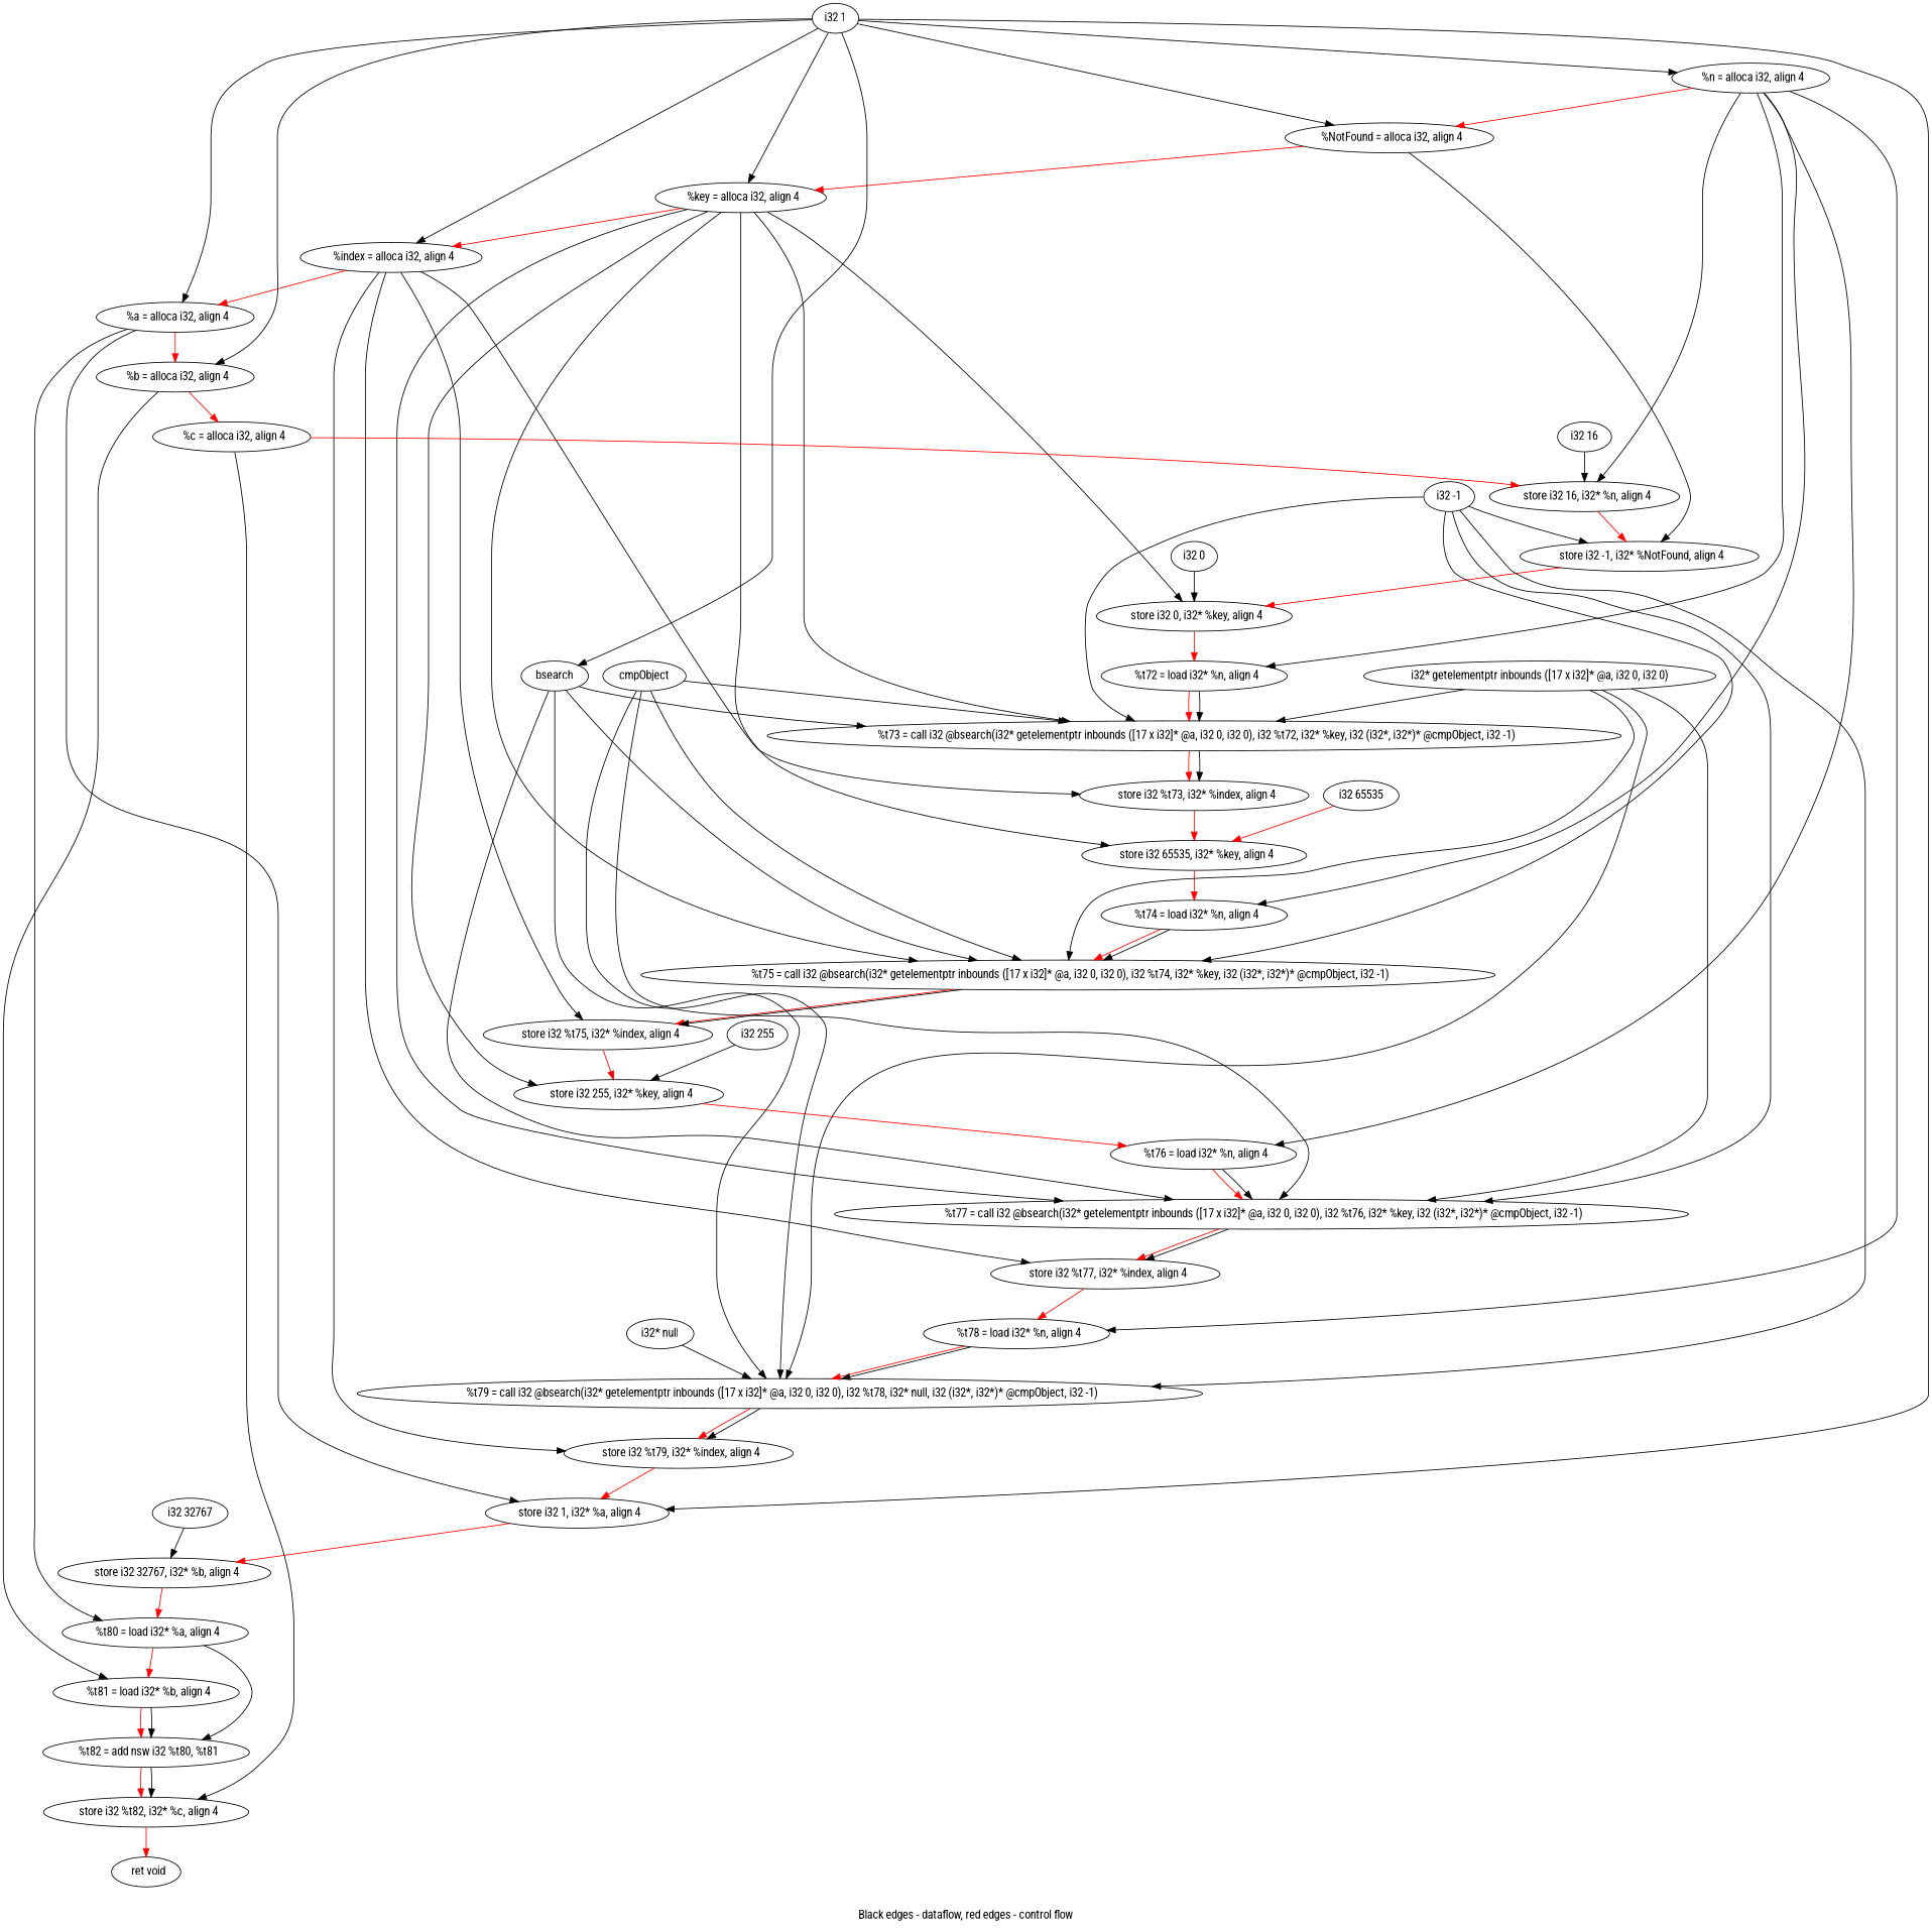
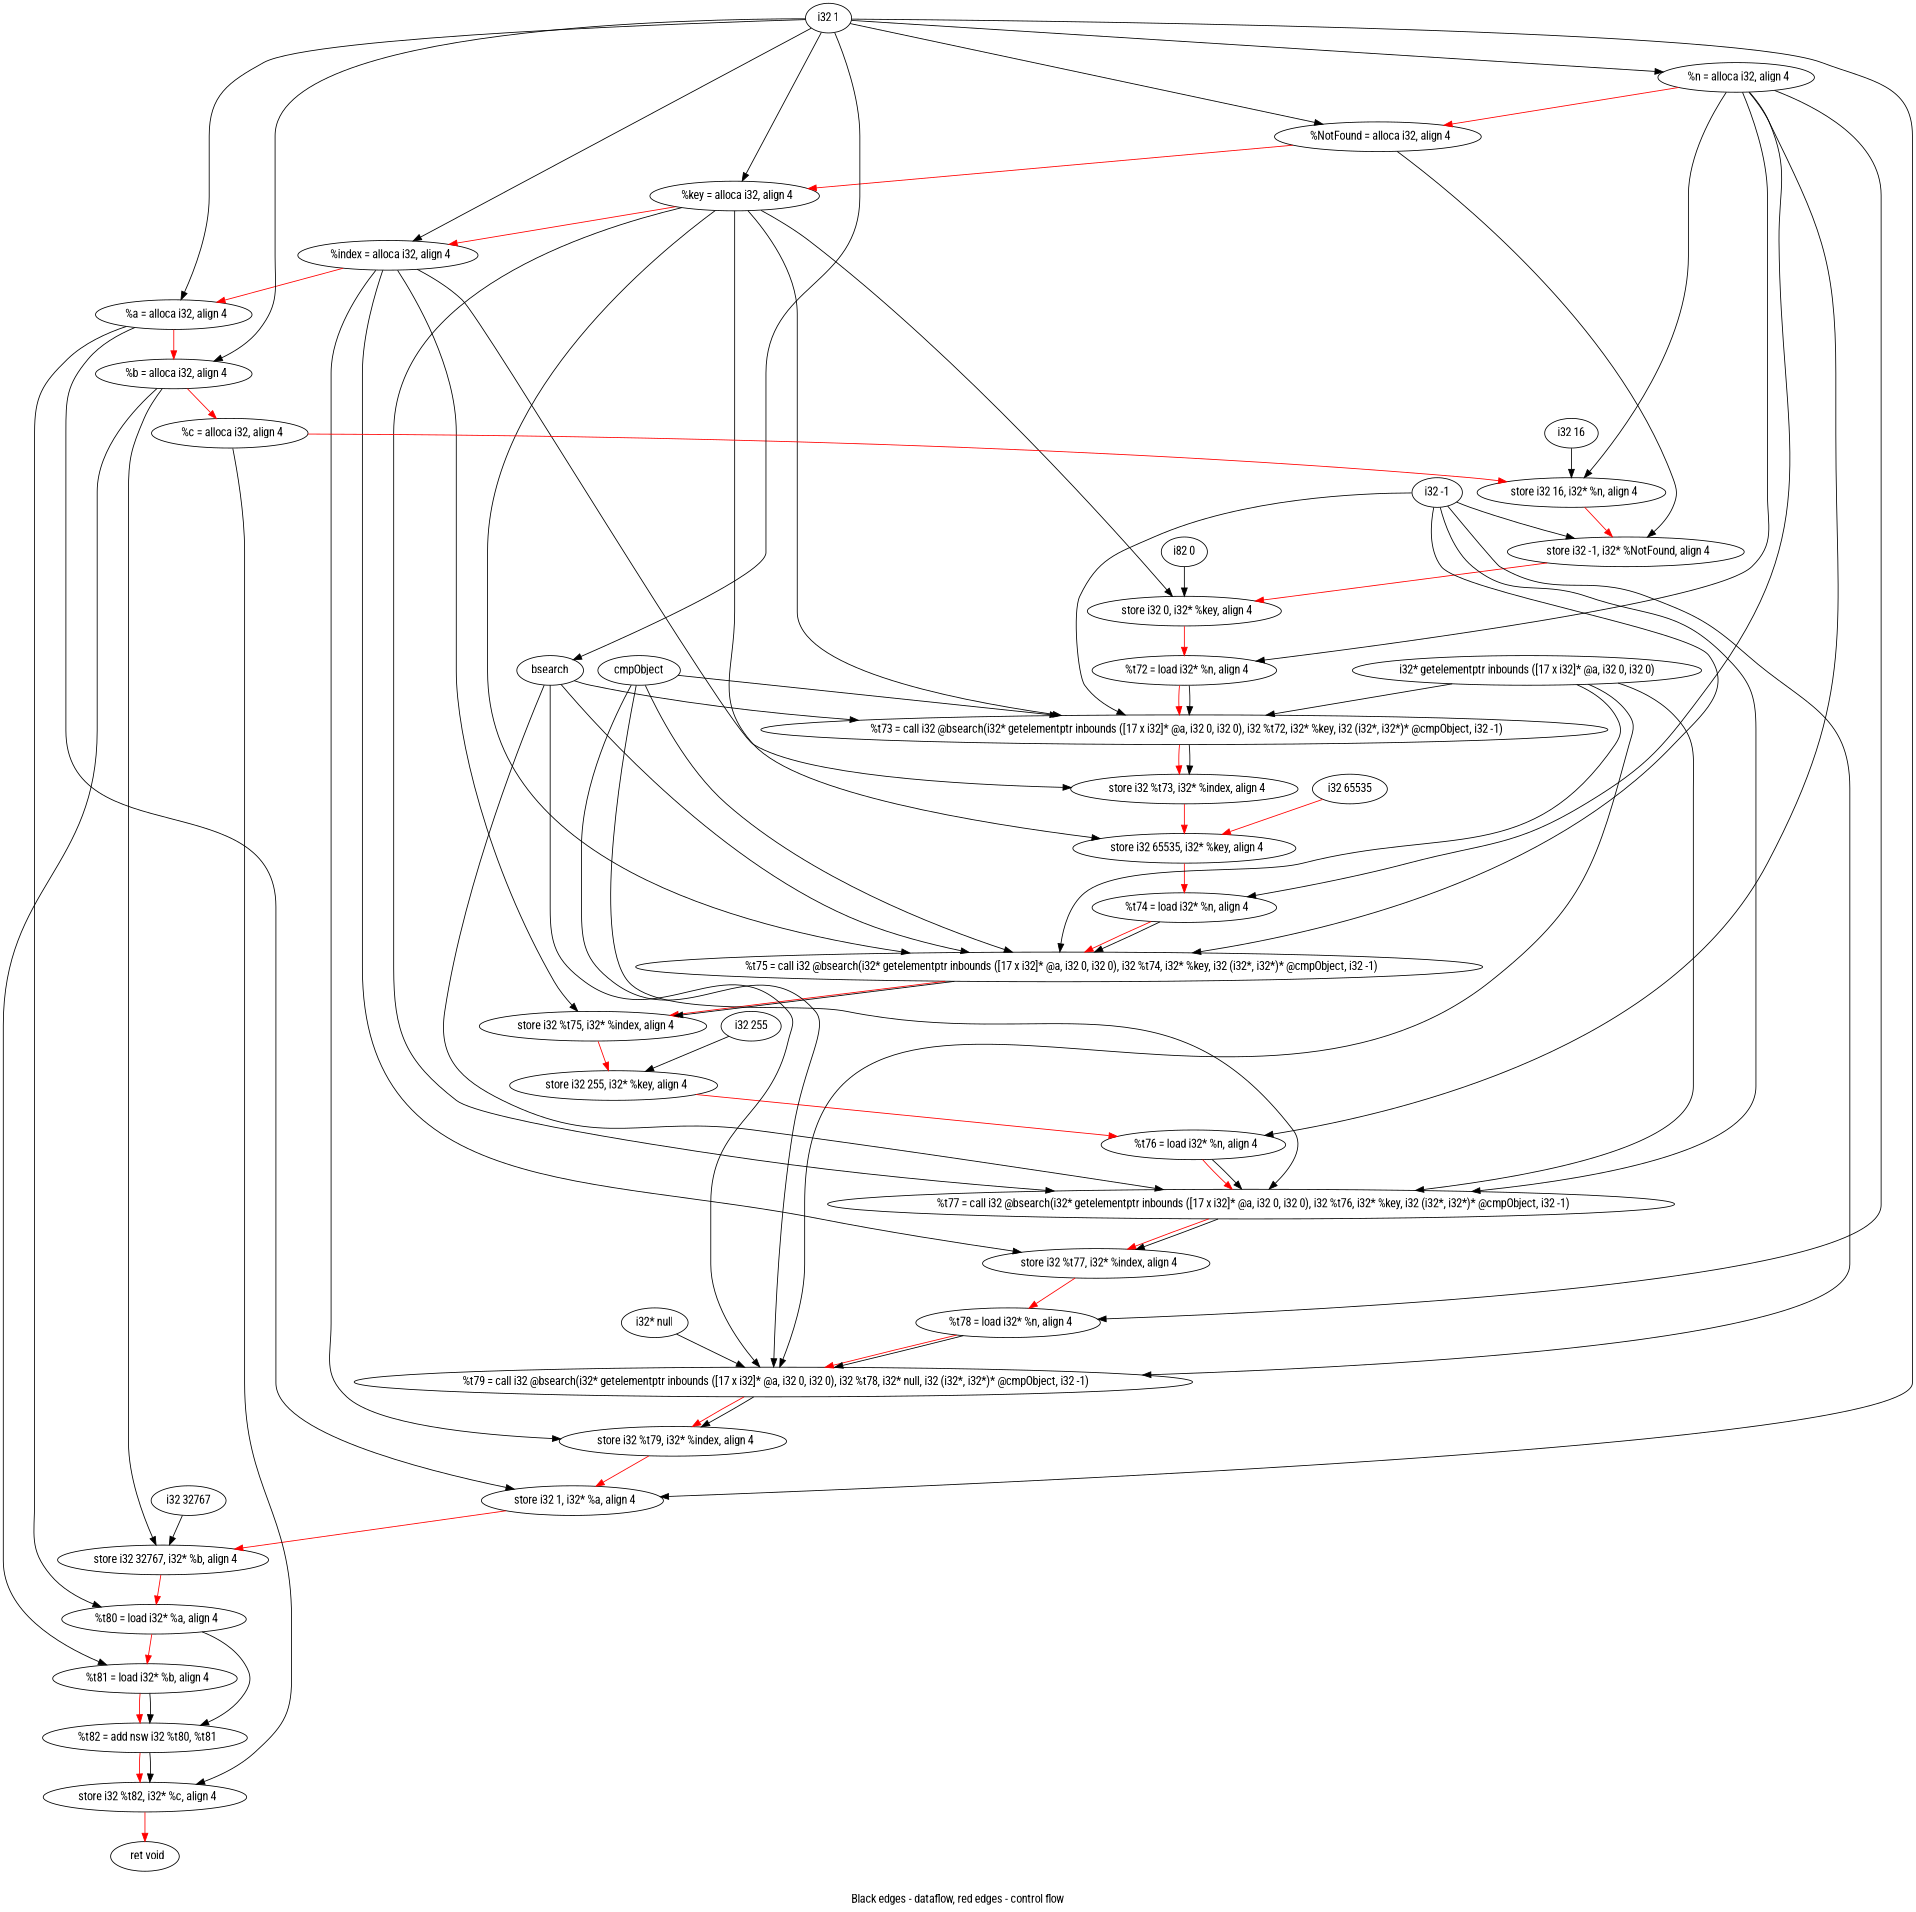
  digraph {
    compound=true
    fontname="Roboto Condensed"
    label="Black edges - dataflow, red edges - control flow"
    node [fontname="Roboto Condensed"]
    edge [fontname="Roboto Condensed"]
    n1 [label="  %n = alloca i32, align 4"]
    n2 [label="  %NotFound = alloca i32, align 4"]
    n3 [label="  store i32 16, i32* %n, align 4"]
    n4 [label="  %t72 = load i32* %n, align 4"]
    n5 [label="  %t74 = load i32* %n, align 4"]
    n6 [label="  %t76 = load i32* %n, align 4"]
    n7 [label="  %t78 = load i32* %n, align 4"]
    n8 [label="  %key = alloca i32, align 4"]
    n9 [label="  store i32 -1, i32* %NotFound, align 4"]
    n10 [label="  %t73 = call i32 @bsearch(i32* getelementptr inbounds ([17 x i32]* @a, i32 0, i32 0), i32 %t72, i32* %key, i32 (i32*, i32*)* @cmpObject, i32 -1)"]
    n11 [label="  %t75 = call i32 @bsearch(i32* getelementptr inbounds ([17 x i32]* @a, i32 0, i32 0), i32 %t74, i32* %key, i32 (i32*, i32*)* @cmpObject, i32 -1)"]
    n12 [label="  %t77 = call i32 @bsearch(i32* getelementptr inbounds ([17 x i32]* @a, i32 0, i32 0), i32 %t76, i32* %key, i32 (i32*, i32*)* @cmpObject, i32 -1)"]
    n13 [label="  %t79 = call i32 @bsearch(i32* getelementptr inbounds ([17 x i32]* @a, i32 0, i32 0), i32 %t78, i32* null, i32 (i32*, i32*)* @cmpObject, i32 -1)"]
    n14 [label="  %index = alloca i32, align 4"]
    n15 [label="  store i32 0, i32* %key, align 4"]
    n16 [label="  store i32 65535, i32* %key, align 4"]
    n17 [label="  store i32 255, i32* %key, align 4"]
    n18 [label="  %a = alloca i32, align 4"]
    n19 [label="  store i32 %t73, i32* %index, align 4"]
    n20 [label="  store i32 %t75, i32* %index, align 4"]
    n21 [label="  store i32 %t77, i32* %index, align 4"]
    n22 [label="  store i32 %t79, i32* %index, align 4"]
    n23 [label="  %b = alloca i32, align 4"]
    n24 [label="  store i32 1, i32* %a, align 4"]
    n25 [label="  %t80 = load i32* %a, align 4"]
    n26 [label="  %c = alloca i32, align 4"]
    n27 [label="  store i32 32767, i32* %b, align 4"]
    n28 [label="  %t81 = load i32* %b, align 4"]
    n29 [label="  %t82 = add nsw i32 %t80, %t81"]
    n30 [label="  store i32 %t82, i32* %c, align 4"]
    n31 [label="  ret void"]
    "i32 1"
    bsearch
    "i32 16"
    "i32 -1"
-   "i32 0"
+   "i32 0" [label="i82 0"]
    "i32* getelementptr inbounds ([17 x i32]* @a, i32 0, i32 0)"
    cmpObject
    "i32 65535"
    "i32 255"
    "i32* null"
    "i32 32767"
    n1 -> n2 [color=red weight=2]
    n1 -> n3
    n1 -> n4
    n1 -> n5
    n1 -> n6
    n1 -> n7
    n2 -> n8 [color=red weight=2]
    n2 -> n9
    n3 -> n9 [color=red weight=2]
    n4 -> n10 [color=red weight=2]
    n4 -> n10
    n5 -> n11 [color=red weight=2]
    n5 -> n11
    n6 -> n12 [color=red weight=2]
    n6 -> n12
    n7 -> n13 [color=red weight=2]
    n7 -> n13
    n8 -> n10
    n8 -> n11
    n8 -> n12
    n8 -> n14 [color=red weight=2]
    n8 -> n15
    n8 -> n16
-   n8 -> n17
    n9 -> n15 [color=red weight=2]
    n10 -> n19 [color=red weight=2]
    n10 -> n19
    n11 -> n20 [color=red weight=2]
    n11 -> n20
    n12 -> n21 [color=red weight=2]
    n12 -> n21
    n13 -> n22 [color=red weight=2]
    n13 -> n22
    n14 -> n18 [color=red weight=2]
    n14 -> n19
    n14 -> n20
    n14 -> n21
    n14 -> n22
    n15 -> n4 [color=red weight=2]
    n16 -> n5 [color=red weight=2]
    n17 -> n6 [color=red weight=2]
    n18 -> n23 [color=red weight=2]
    n18 -> n24
    n18 -> n25
    n19 -> n16 [color=red weight=2]
    n20 -> n17 [color=red weight=2]
    n21 -> n7 [color=red weight=2]
    n22 -> n24 [color=red weight=2]
    n23 -> n26 [color=red weight=2]
+   n23 -> n27
    n23 -> n28
    n24 -> n27 [color=red weight=2]
    n25 -> n28 [color=red weight=2]
    n25 -> n29
    n26 -> n3 [color=red weight=2]
    n26 -> n30
    n27 -> n25 [color=red weight=2]
    n28 -> n29 [color=red weight=2]
    n28 -> n29
    n29 -> n30 [color=red weight=2]
    n29 -> n30
    n30 -> n31 [color=red weight=2]
    "i32 1" -> n1
    "i32 1" -> n2
    "i32 1" -> n8
    "i32 1" -> n14
    "i32 1" -> n18
    "i32 1" -> n23
    "i32 1" -> n24
    "i32 1" -> bsearch
    bsearch -> n10
    bsearch -> n11
    bsearch -> n12
    bsearch -> n13
    "i32 16" -> n3
    "i32 -1" -> n9
    "i32 -1" -> n10
    "i32 -1" -> n11
    "i32 -1" -> n12
    "i32 -1" -> n13
    "i32 0" -> n15
    "i32* getelementptr inbounds ([17 x i32]* @a, i32 0, i32 0)" -> n10
    "i32* getelementptr inbounds ([17 x i32]* @a, i32 0, i32 0)" -> n11
    "i32* getelementptr inbounds ([17 x i32]* @a, i32 0, i32 0)" -> n12
    "i32* getelementptr inbounds ([17 x i32]* @a, i32 0, i32 0)" -> n13
    cmpObject -> n10
    cmpObject -> n11
    cmpObject -> n12
    cmpObject -> n13
    "i32 65535" -> n16 [color=red]
    "i32 255" -> n17
    "i32* null" -> n13
    "i32 32767" -> n27
  }
